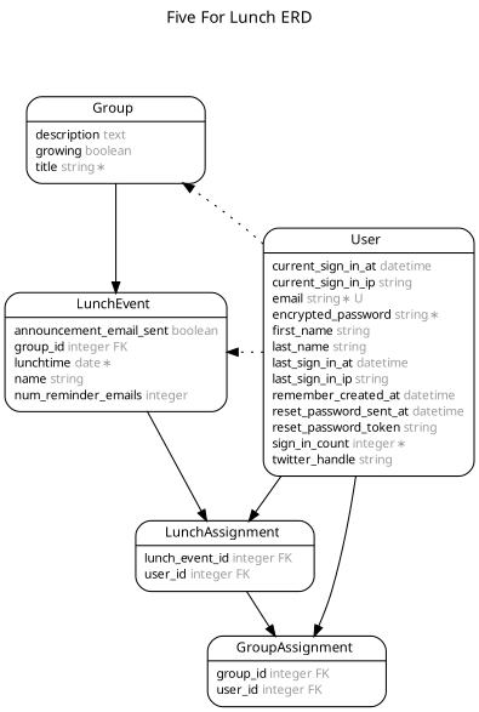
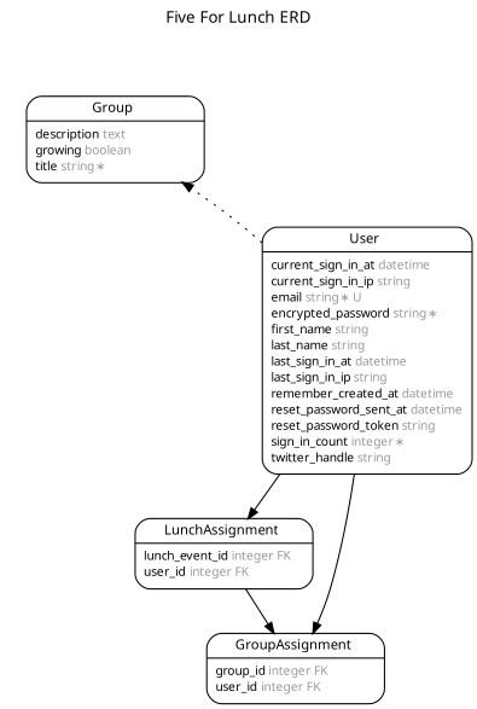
  digraph {
    concentrate=true
    fontname="Arial BoldMT"
    fontsize=13
    label="Five For Lunch ERD\n\n"
    labelloc=t
    nodesep=0.4
    rankdir=TB
    ranksep=0.5
    node [fontname=ArialMT fontsize=10 margin="0.07,0.05" penwidth=1.0 shape=Mrecord]
    edge [arrowhead=normal arrowsize=0.9 arrowtail=none dir=both fontname=ArialMT fontsize=7 labelangle=32 labeldistance=1.8 penwidth=1.0 weight=2]
    n1 [label=<{<table border="0" align="center" cellspacing="0.5" cellpadding="0" width="134">   <tr><td align="center" valign="bottom" width="130"><font face="Arial BoldMT" point-size="11">Group</font></td></tr> </table> | <table border="0" align="left" cellspacing="2" cellpadding="0" width="134">   <tr><td align="left" width="130" port="description">description <font face="Arial ItalicMT" color="grey60">text</font></td></tr>   <tr><td align="left" width="130" port="growing">growing <font face="Arial ItalicMT" color="grey60">boolean</font></td></tr>   <tr><td align="left" width="130" port="title">title <font face="Arial ItalicMT" color="grey60">string ∗</font></td></tr> </table> }>]
-   n2 [label=<{<table border="0" align="center" cellspacing="0.5" cellpadding="0" width="134">   <tr><td align="center" valign="bottom" width="130"><font face="Arial BoldMT" point-size="11">LunchEvent</font></td></tr> </table> | <table border="0" align="left" cellspacing="2" cellpadding="0" width="134">   <tr><td align="left" width="130" port="announcement_email_sent">announcement_email_sent <font face="Arial ItalicMT" color="grey60">boolean</font></td></tr>   <tr><td align="left" width="130" port="group_id">group_id <font face="Arial ItalicMT" color="grey60">integer FK</font></td></tr>   <tr><td align="left" width="130" port="lunchtime">lunchtime <font face="Arial ItalicMT" color="grey60">date ∗</font></td></tr>   <tr><td align="left" width="130" port="name">name <font face="Arial ItalicMT" color="grey60">string</font></td></tr>   <tr><td align="left" width="130" port="num_reminder_emails">num_reminder_emails <font face="Arial ItalicMT" color="grey60">integer</font></td></tr> </table> }>]
    n3 [label=<{<table border="0" align="center" cellspacing="0.5" cellpadding="0" width="134">   <tr><td align="center" valign="bottom" width="130"><font face="Arial BoldMT" point-size="11">GroupAssignment</font></td></tr> </table> | <table border="0" align="left" cellspacing="2" cellpadding="0" width="134">   <tr><td align="left" width="130" port="group_id">group_id <font face="Arial ItalicMT" color="grey60">integer FK</font></td></tr>   <tr><td align="left" width="130" port="user_id">user_id <font face="Arial ItalicMT" color="grey60">integer FK</font></td></tr> </table> }>]
    n4 [label=<{<table border="0" align="center" cellspacing="0.5" cellpadding="0" width="134">   <tr><td align="center" valign="bottom" width="130"><font face="Arial BoldMT" point-size="11">LunchAssignment</font></td></tr> </table> | <table border="0" align="left" cellspacing="2" cellpadding="0" width="134">   <tr><td align="left" width="130" port="lunch_event_id">lunch_event_id <font face="Arial ItalicMT" color="grey60">integer FK</font></td></tr>   <tr><td align="left" width="130" port="user_id">user_id <font face="Arial ItalicMT" color="grey60">integer FK</font></td></tr> </table> }>]
    n5 [label=<{<table border="0" align="center" cellspacing="0.5" cellpadding="0" width="134">   <tr><td align="center" valign="bottom" width="130"><font face="Arial BoldMT" point-size="11">User</font></td></tr> </table> | <table border="0" align="left" cellspacing="2" cellpadding="0" width="134">   <tr><td align="left" width="130" port="current_sign_in_at">current_sign_in_at <font face="Arial ItalicMT" color="grey60">datetime</font></td></tr>   <tr><td align="left" width="130" port="current_sign_in_ip">current_sign_in_ip <font face="Arial ItalicMT" color="grey60">string</font></td></tr>   <tr><td align="left" width="130" port="email">email <font face="Arial ItalicMT" color="grey60">string ∗ U</font></td></tr>   <tr><td align="left" width="130" port="encrypted_password">encrypted_password <font face="Arial ItalicMT" color="grey60">string ∗</font></td></tr>   <tr><td align="left" width="130" port="first_name">first_name <font face="Arial ItalicMT" color="grey60">string</font></td></tr>   <tr><td align="left" width="130" port="last_name">last_name <font face="Arial ItalicMT" color="grey60">string</font></td></tr>   <tr><td align="left" width="130" port="last_sign_in_at">last_sign_in_at <font face="Arial ItalicMT" color="grey60">datetime</font></td></tr>   <tr><td align="left" width="130" port="last_sign_in_ip">last_sign_in_ip <font face="Arial ItalicMT" color="grey60">string</font></td></tr>   <tr><td align="left" width="130" port="remember_created_at">remember_created_at <font face="Arial ItalicMT" color="grey60">datetime</font></td></tr>   <tr><td align="left" width="130" port="reset_password_sent_at">reset_password_sent_at <font face="Arial ItalicMT" color="grey60">datetime</font></td></tr>   <tr><td align="left" width="130" port="reset_password_token">reset_password_token <font face="Arial ItalicMT" color="grey60">string</font></td></tr>   <tr><td align="left" width="130" port="sign_in_count">sign_in_count <font face="Arial ItalicMT" color="grey60">integer ∗</font></td></tr>   <tr><td align="left" width="130" port="twitter_handle">twitter_handle <font face="Arial ItalicMT" color="grey60">string</font></td></tr> </table> }>]
-   n1 -> n2
-   n2 -> n4
    n4 -> n3
    n5 -> n1 [constraint=false style=dotted]
-   n5 -> n2 [constraint=false style=dotted]
    n5 -> n3
    n5 -> n4
  }
